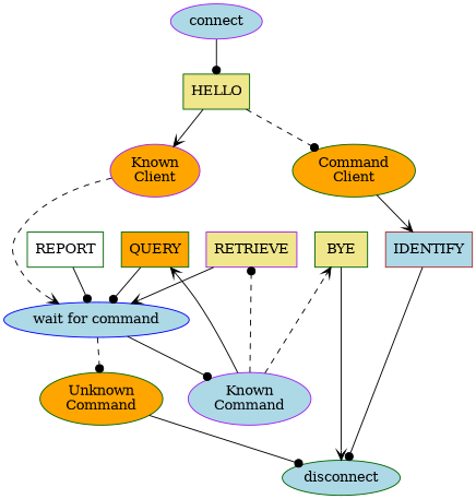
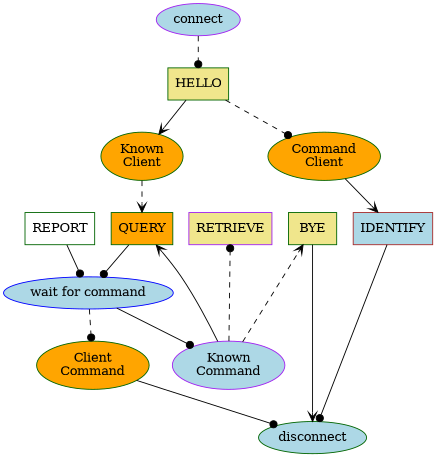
  digraph {
    node [color=darkgreen fillcolor=lightblue shape=ellipse style=filled]
    edge [arrowhead=dot style=solid]
-   n1 [color=purple fillcolor=orange label="Known\nClient"]
+   n1 [fillcolor=orange label="Known\nClient"]
    n2 [fillcolor=orange label="Command\nClient"]
    n3 [color=purple label="Known\nCommand"]
-   n4 [fillcolor=orange label="Unknown\nCommand"]
+   n4 [fillcolor=orange label="Client\nCommand"]
    IDENTIFY [color=brown shape=rect]
    BYE [fillcolor=khaki shape=rect]
    QUERY [fillcolor=orange shape=rect]
    RETRIEVE [color=purple fillcolor=khaki shape=rect]
    REPORT [fillcolor=white shape=rect]
    n10 [color=blue label="wait for command"]
    disconnect
    connect [color=purple]
    HELLO [fillcolor=khaki shape=rect]
    subgraph sub_1 {
      rank=same
      n1
      n2
    }
    subgraph sub_2 {
      rank=same
      n3
      n4
    }
    subgraph sub_3 {
      rank=same
      IDENTIFY
      BYE
      QUERY
      RETRIEVE
      REPORT
    }
-   n1 -> n10 [arrowhead=vee style=dashed]
+   n1 -> QUERY [arrowhead=vee style=dashed]
    n2 -> IDENTIFY [arrowhead=vee]
    n3 -> BYE [arrowhead=vee style=dashed]
    n3 -> QUERY [arrowhead=vee]
    n3 -> RETRIEVE [style=dashed]
    n4 -> disconnect
    IDENTIFY -> disconnect
    BYE -> disconnect [arrowhead=vee]
    QUERY -> n10
-   RETRIEVE -> n10 [arrowhead=vee]
    REPORT -> n10
    n10 -> n3
    n10 -> n4 [style=dashed]
-   connect -> HELLO
+   connect -> HELLO [style=dashed]
    HELLO -> n1 [arrowhead=vee]
    HELLO -> n2 [style=dashed]
  }
